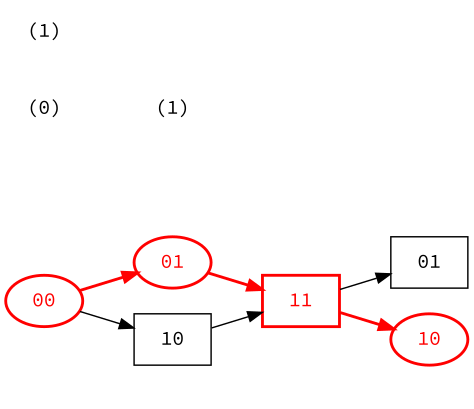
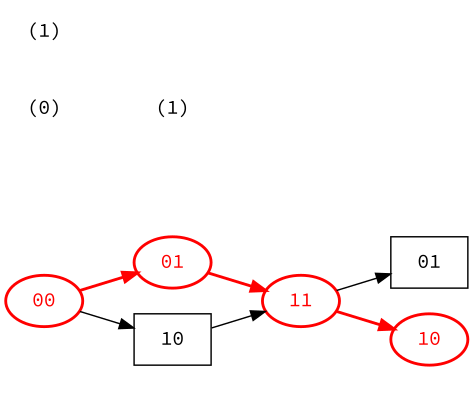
  digraph {
    fontname="Source Code Pro"
    rankdir=LR
    node [fontname="Source Code Pro" shape=plaintext]
    edge [fontname="Source Code Pro" style=bold]
    n1 [label=0 style=invis]
    00 [color=red fontcolor=red shape=ellipse style=bold]
    n3 [label=1 style=invis]
    01 [color=red fontcolor=red shape=ellipse style=bold]
    10 [shape=box]
    n6 [label=2 style=invis]
-   11 [color=red fontcolor=red shape=box style=bold]
+   11 [color=red fontcolor=red shape=ellipse style=bold]
    n8 [label=3 style=invis]
    n9 [label=01 shape=box]
    n10 [color=red fontcolor=red label=10 shape=ellipse style=bold]
    n11 [label="(0)"]
    n12 [label="(1)"]
    n13 [label="(1)"]
    subgraph sub_1 {
      rank=same
      n1
      00
    }
    subgraph sub_2 {
      rank=same
      n3
      01
      10
    }
    subgraph sub_3 {
      rank=same
      n6
      11
    }
    subgraph sub_4 {
      rank=same
      n8
      n9
      n10
    }
    00 -> 01 [color=red]
    00 -> 10 [style=solid]
    01 -> 11 [color=red]
    10 -> 11 [style=solid]
    11 -> n9 [style=solid]
    11 -> n10 [color=red]
    n11 -> n12 [style=invis]
  }
